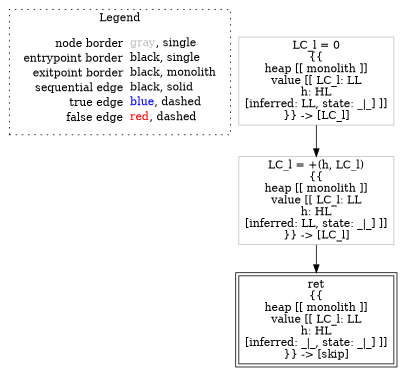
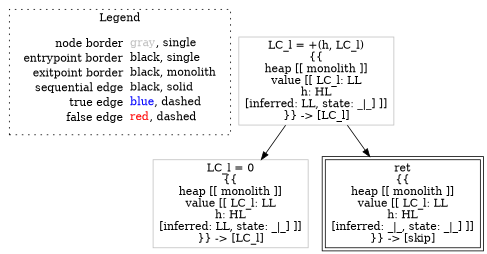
  digraph {
    node [shape=rect color=gray]
    edge [color=black]
    n1 [label=<<table border="0" cellpadding="2" cellspacing="0" cellborder="0"><tr><td align="right">node border&nbsp;</td><td align="left"><font color="gray">gray</font>, single</td></tr><tr><td align="right">entrypoint border&nbsp;</td><td align="left"><font color="black">black</font>, single</td></tr><tr><td align="right">exitpoint border&nbsp;</td><td align="left"><font color="black">black</font>, monolith</td></tr><tr><td align="right">sequential edge&nbsp;</td><td align="left"><font color="black">black</font>, solid</td></tr><tr><td align="right">true edge&nbsp;</td><td align="left"><font color="blue">blue</font>, dashed</td></tr><tr><td align="right">false edge&nbsp;</td><td align="left"><font color="red">red</font>, dashed</td></tr></table>> shape=plaintext color=""]
    n2 [label=<LC_l = 0<BR/>{{<BR/>heap [[ monolith ]]<BR/>value [[ LC_l: LL<BR/>h: HL<BR/>[inferred: LL, state: _|_] ]]<BR/>}} -&gt; [LC_l]>]
    n3 [label=<LC_l = +(h, LC_l)<BR/>{{<BR/>heap [[ monolith ]]<BR/>value [[ LC_l: LL<BR/>h: HL<BR/>[inferred: LL, state: _|_] ]]<BR/>}} -&gt; [LC_l]>]
    n4 [color=black label=<ret<BR/>{{<BR/>heap [[ monolith ]]<BR/>value [[ LC_l: LL<BR/>h: HL<BR/>[inferred: _|_, state: _|_] ]]<BR/>}} -&gt; [skip]> peripheries=2]
    subgraph cluster_1 {
      label=Legend
      style=dotted
      n1
    }
-   n2 -> n3
+   n3 -> n2
    n3 -> n4
  }
